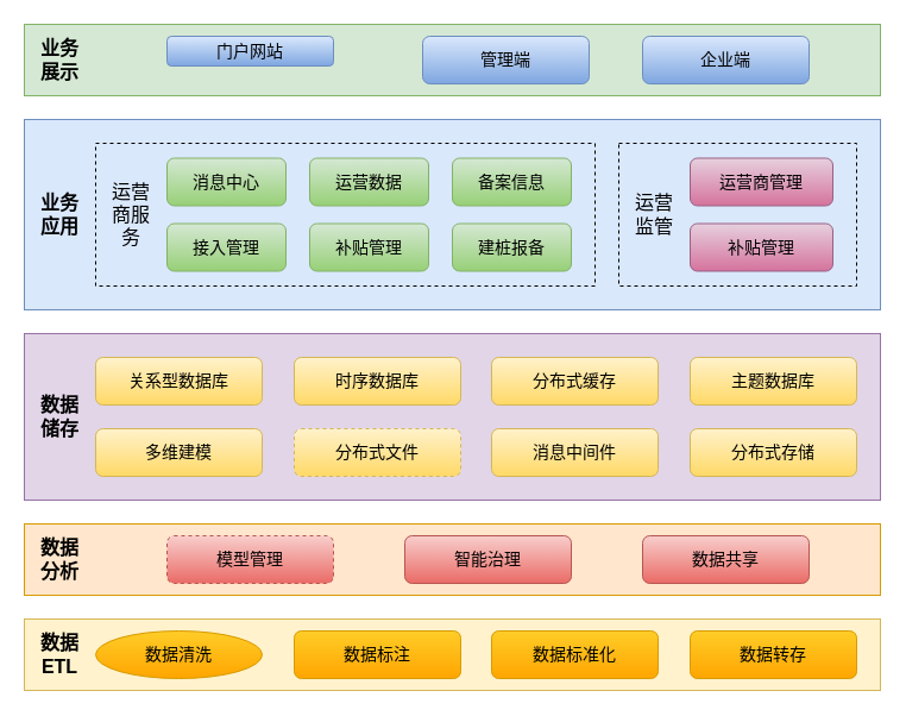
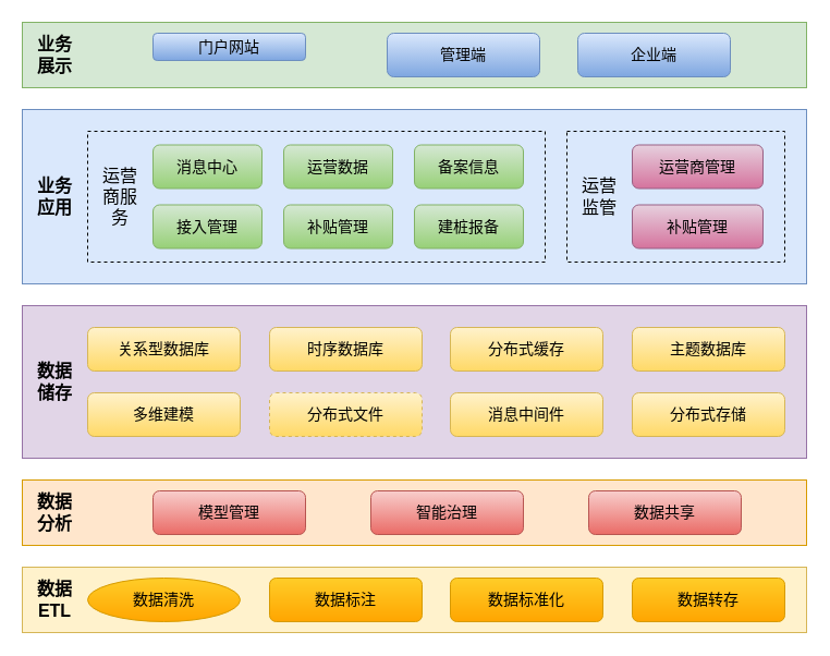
  <mxCell id="0" />
  <mxCell id="1" parent="0" />
  <mxCell id="2" value="" style="rounded=0;whiteSpace=wrap;html=1;fillColor=#dae8fc;strokeColor=#6c8ebf;" vertex="1" parent="1"><mxGeometry x="20" y="100" width="720" height="160" as="geometry" /></mxCell>
  <mxCell id="3" value="" style="rounded=0;whiteSpace=wrap;html=1;fillColor=#d5e8d4;strokeColor=#82b366;" vertex="1" parent="1"><mxGeometry x="20" y="20" width="720" height="60" as="geometry" /></mxCell>
  <mxCell id="4" value="业务展示" style="text;html=1;strokeColor=none;fillColor=none;align=center;verticalAlign=middle;whiteSpace=wrap;rounded=0;fontSize=16;fontStyle=1;spacingLeft=10;spacingRight=10;" vertex="1" parent="1"><mxGeometry x="20" y="20" width="60" height="60" as="geometry" /></mxCell>
  <mxCell id="5" value="门户网站" style="rounded=1;whiteSpace=wrap;html=1;fontSize=14;fillColor=#dae8fc;strokeColor=#6c8ebf;gradientColor=#7ea6e0;" vertex="1" parent="1"><mxGeometry x="140" y="30" width="140" height="25" as="geometry" /></mxCell>
  <mxCell id="6" value="业务应用" style="text;html=1;strokeColor=none;fillColor=none;align=center;verticalAlign=middle;whiteSpace=wrap;rounded=0;fontSize=16;fontStyle=1;spacingLeft=10;spacingRight=10;" vertex="1" parent="1"><mxGeometry x="20" y="150" width="60" height="60" as="geometry" /></mxCell>
  <mxCell id="7" value="" style="rounded=0;whiteSpace=wrap;html=1;dashed=1;fillColor=none;" vertex="1" parent="1"><mxGeometry x="80" y="120" width="420" height="120" as="geometry" /></mxCell>
  <mxCell id="8" value="" style="rounded=0;whiteSpace=wrap;html=1;dashed=1;fillColor=none;" vertex="1" parent="1"><mxGeometry x="520" y="120" width="200" height="120" as="geometry" /></mxCell>
  <mxCell id="9" value="管理端" style="rounded=1;whiteSpace=wrap;html=1;fontSize=14;fillColor=#dae8fc;strokeColor=#6c8ebf;gradientColor=#7ea6e0;" vertex="1" parent="1"><mxGeometry x="355" y="30" width="140" height="40" as="geometry" /></mxCell>
- <mxCell id="10" value="企业端" style="rounded=1;whiteSpace=wrap;html=1;fontSize=14;fillColor=#dae8fc;strokeColor=#6c8ebf;gradientColor=#7ea6e0;" vertex="1" parent="1"><mxGeometry x="540" y="30" width="140" height="40" as="geometry" /></mxCell>
+ <mxCell id="10" value="企业端" style="rounded=1;whiteSpace=wrap;html=1;fontSize=14;fillColor=#dae8fc;strokeColor=#6c8ebf;gradientColor=#7ea6e0;" vertex="1" parent="1"><mxGeometry x="530" y="30" width="140" height="40" as="geometry" /></mxCell>
  <mxCell id="11" value="消息中心" style="rounded=1;whiteSpace=wrap;html=1;fontSize=14;fillColor=#d5e8d4;strokeColor=#82b366;gradientColor=#97d077;" vertex="1" parent="1"><mxGeometry x="140" y="132.5" width="100" height="40" as="geometry" /></mxCell>
  <mxCell id="12" value="运营数据" style="rounded=1;whiteSpace=wrap;html=1;fontSize=14;fillColor=#d5e8d4;strokeColor=#82b366;gradientColor=#97d077;" vertex="1" parent="1"><mxGeometry x="260" y="132.5" width="100" height="40" as="geometry" /></mxCell>
  <mxCell id="13" value="备案信息" style="rounded=1;whiteSpace=wrap;html=1;fontSize=14;fillColor=#d5e8d4;strokeColor=#82b366;gradientColor=#97d077;" vertex="1" parent="1"><mxGeometry x="380" y="132.5" width="100" height="40" as="geometry" /></mxCell>
  <mxCell id="14" value="建桩报备" style="rounded=1;whiteSpace=wrap;html=1;fontSize=14;fillColor=#d5e8d4;strokeColor=#82b366;gradientColor=#97d077;" vertex="1" parent="1"><mxGeometry x="380" y="187.5" width="100" height="40" as="geometry" /></mxCell>
  <mxCell id="15" value="补贴管理" style="rounded=1;whiteSpace=wrap;html=1;fontSize=14;fillColor=#d5e8d4;strokeColor=#82b366;gradientColor=#97d077;" vertex="1" parent="1"><mxGeometry x="260" y="187.5" width="100" height="40" as="geometry" /></mxCell>
  <mxCell id="16" value="接入管理" style="rounded=1;whiteSpace=wrap;html=1;fontSize=14;fillColor=#d5e8d4;strokeColor=#82b366;gradientColor=#97d077;" vertex="1" parent="1"><mxGeometry x="140" y="187.5" width="100" height="40" as="geometry" /></mxCell>
  <mxCell id="17" value="运营商管理" style="rounded=1;whiteSpace=wrap;html=1;fontSize=14;fillColor=#e6d0de;strokeColor=#996185;gradientColor=#d5739d;" vertex="1" parent="1"><mxGeometry x="580" y="132.5" width="120" height="40" as="geometry" /></mxCell>
  <mxCell id="18" value="补贴管理" style="rounded=1;whiteSpace=wrap;html=1;fontSize=14;fillColor=#e6d0de;strokeColor=#996185;gradientColor=#d5739d;" vertex="1" parent="1"><mxGeometry x="580" y="187.5" width="120" height="40" as="geometry" /></mxCell>
  <mxCell id="19" value="运营商服务" style="text;html=1;strokeColor=none;fillColor=none;align=center;verticalAlign=middle;whiteSpace=wrap;rounded=0;fontSize=16;fontStyle=0;spacingLeft=10;spacingRight=10;" vertex="1" parent="1"><mxGeometry x="80" y="150" width="60" height="60" as="geometry" /></mxCell>
  <mxCell id="20" value="运营监管" style="text;html=1;strokeColor=none;fillColor=none;align=center;verticalAlign=middle;whiteSpace=wrap;rounded=0;fontSize=16;fontStyle=0;spacingLeft=10;spacingRight=10;" vertex="1" parent="1"><mxGeometry x="520" y="150" width="60" height="60" as="geometry" /></mxCell>
  <mxCell id="21" value="" style="rounded=0;whiteSpace=wrap;html=1;fillColor=#e1d5e7;strokeColor=#9673a6;" vertex="1" parent="1"><mxGeometry x="20" y="280" width="720" height="140" as="geometry" /></mxCell>
  <mxCell id="22" value="数据储存" style="text;html=1;strokeColor=none;fillColor=none;align=center;verticalAlign=middle;whiteSpace=wrap;rounded=0;fontSize=16;fontStyle=1;spacingLeft=10;spacingRight=10;" vertex="1" parent="1"><mxGeometry x="20" y="320" width="60" height="60" as="geometry" /></mxCell>
  <mxCell id="23" value="关系型数据库" style="rounded=1;whiteSpace=wrap;html=1;fontSize=14;fillColor=#fff2cc;strokeColor=#d6b656;gradientColor=#ffd966;" vertex="1" parent="1"><mxGeometry x="80" y="300" width="140" height="40" as="geometry" /></mxCell>
  <mxCell id="24" value="时序数据库" style="rounded=1;whiteSpace=wrap;html=1;fontSize=14;fillColor=#fff2cc;strokeColor=#d6b656;gradientColor=#ffd966;" vertex="1" parent="1"><mxGeometry x="247" y="300" width="140" height="40" as="geometry" /></mxCell>
  <mxCell id="25" value="分布式缓存" style="rounded=1;whiteSpace=wrap;html=1;fontSize=14;fillColor=#fff2cc;strokeColor=#d6b656;gradientColor=#ffd966;" vertex="1" parent="1"><mxGeometry x="413" y="300" width="140" height="40" as="geometry" /></mxCell>
  <mxCell id="26" value="主题数据库" style="rounded=1;whiteSpace=wrap;html=1;fontSize=14;fillColor=#fff2cc;strokeColor=#d6b656;gradientColor=#ffd966;" vertex="1" parent="1"><mxGeometry x="580" y="300" width="140" height="40" as="geometry" /></mxCell>
  <mxCell id="27" value="多维建模" style="rounded=1;whiteSpace=wrap;html=1;fontSize=14;fillColor=#fff2cc;strokeColor=#d6b656;gradientColor=#ffd966;" vertex="1" parent="1"><mxGeometry x="80" y="360" width="140" height="40" as="geometry" /></mxCell>
  <mxCell id="28" value="分布式文件" style="rounded=1;whiteSpace=wrap;html=1;fontSize=14;fillColor=#fff2cc;strokeColor=#d6b656;gradientColor=#ffd966;dashed=1;" vertex="1" parent="1"><mxGeometry x="247" y="360" width="140" height="40" as="geometry" /></mxCell>
  <mxCell id="29" value="消息中间件" style="rounded=1;whiteSpace=wrap;html=1;fontSize=14;fillColor=#fff2cc;strokeColor=#d6b656;gradientColor=#ffd966;" vertex="1" parent="1"><mxGeometry x="413" y="360" width="140" height="40" as="geometry" /></mxCell>
  <mxCell id="30" value="分布式存储" style="rounded=1;whiteSpace=wrap;html=1;fontSize=14;fillColor=#fff2cc;strokeColor=#d6b656;gradientColor=#ffd966;" vertex="1" parent="1"><mxGeometry x="580" y="360" width="140" height="40" as="geometry" /></mxCell>
  <mxCell id="31" value="" style="rounded=0;whiteSpace=wrap;html=1;fillColor=#ffe6cc;strokeColor=#d79b00;" vertex="1" parent="1"><mxGeometry x="20" y="440" width="720" height="60" as="geometry" /></mxCell>
  <mxCell id="32" value="数据分析" style="text;html=1;strokeColor=none;fillColor=none;align=center;verticalAlign=middle;whiteSpace=wrap;rounded=0;fontSize=16;fontStyle=1;spacingLeft=10;spacingRight=10;" vertex="1" parent="1"><mxGeometry x="20" y="440" width="60" height="60" as="geometry" /></mxCell>
- <mxCell id="33" value="模型管理" style="rounded=1;whiteSpace=wrap;html=1;fontSize=14;fillColor=#f8cecc;strokeColor=#b85450;gradientColor=#ea6b66;dashed=1;" vertex="1" parent="1"><mxGeometry x="140" y="450" width="140" height="40" as="geometry" /></mxCell>
+ <mxCell id="33" value="模型管理" style="rounded=1;whiteSpace=wrap;html=1;fontSize=14;fillColor=#f8cecc;strokeColor=#b85450;gradientColor=#ea6b66;" vertex="1" parent="1"><mxGeometry x="140" y="450" width="140" height="40" as="geometry" /></mxCell>
  <mxCell id="34" value="智能治理" style="rounded=1;whiteSpace=wrap;html=1;fontSize=14;fillColor=#f8cecc;strokeColor=#b85450;gradientColor=#ea6b66;" vertex="1" parent="1"><mxGeometry x="340" y="450" width="140" height="40" as="geometry" /></mxCell>
  <mxCell id="35" value="数据共享" style="rounded=1;whiteSpace=wrap;html=1;fontSize=14;fillColor=#f8cecc;strokeColor=#b85450;gradientColor=#ea6b66;" vertex="1" parent="1"><mxGeometry x="540" y="450" width="140" height="40" as="geometry" /></mxCell>
  <mxCell id="36" value="" style="rounded=0;whiteSpace=wrap;html=1;fillColor=#fff2cc;strokeColor=#d6b656;" vertex="1" parent="1"><mxGeometry x="20" y="520" width="720" height="60" as="geometry" /></mxCell>
  <mxCell id="37" value="数据ETL" style="text;html=1;strokeColor=none;fillColor=none;align=center;verticalAlign=middle;whiteSpace=wrap;rounded=0;fontSize=16;fontStyle=1;spacingLeft=10;spacingRight=10;" vertex="1" parent="1"><mxGeometry x="20" y="520" width="60" height="60" as="geometry" /></mxCell>
  <mxCell id="38" value="数据清洗" style="ellipse;whiteSpace=wrap;html=1;fontSize=14;fillColor=#ffcd28;strokeColor=#d79b00;gradientColor=#ffa500;" vertex="1" parent="1"><mxGeometry x="80" y="530" width="140" height="40" as="geometry" /></mxCell>
  <mxCell id="39" value="数据标注" style="rounded=1;whiteSpace=wrap;html=1;fontSize=14;fillColor=#ffcd28;strokeColor=#d79b00;gradientColor=#ffa500;" vertex="1" parent="1"><mxGeometry x="247" y="530" width="140" height="40" as="geometry" /></mxCell>
  <mxCell id="40" value="数据标准化" style="rounded=1;whiteSpace=wrap;html=1;fontSize=14;fillColor=#ffcd28;strokeColor=#d79b00;gradientColor=#ffa500;" vertex="1" parent="1"><mxGeometry x="413" y="530" width="140" height="40" as="geometry" /></mxCell>
  <mxCell id="41" value="数据转存" style="rounded=1;whiteSpace=wrap;html=1;fontSize=14;fillColor=#ffcd28;strokeColor=#d79b00;gradientColor=#ffa500;" vertex="1" parent="1"><mxGeometry x="580" y="530" width="140" height="40" as="geometry" /></mxCell>
